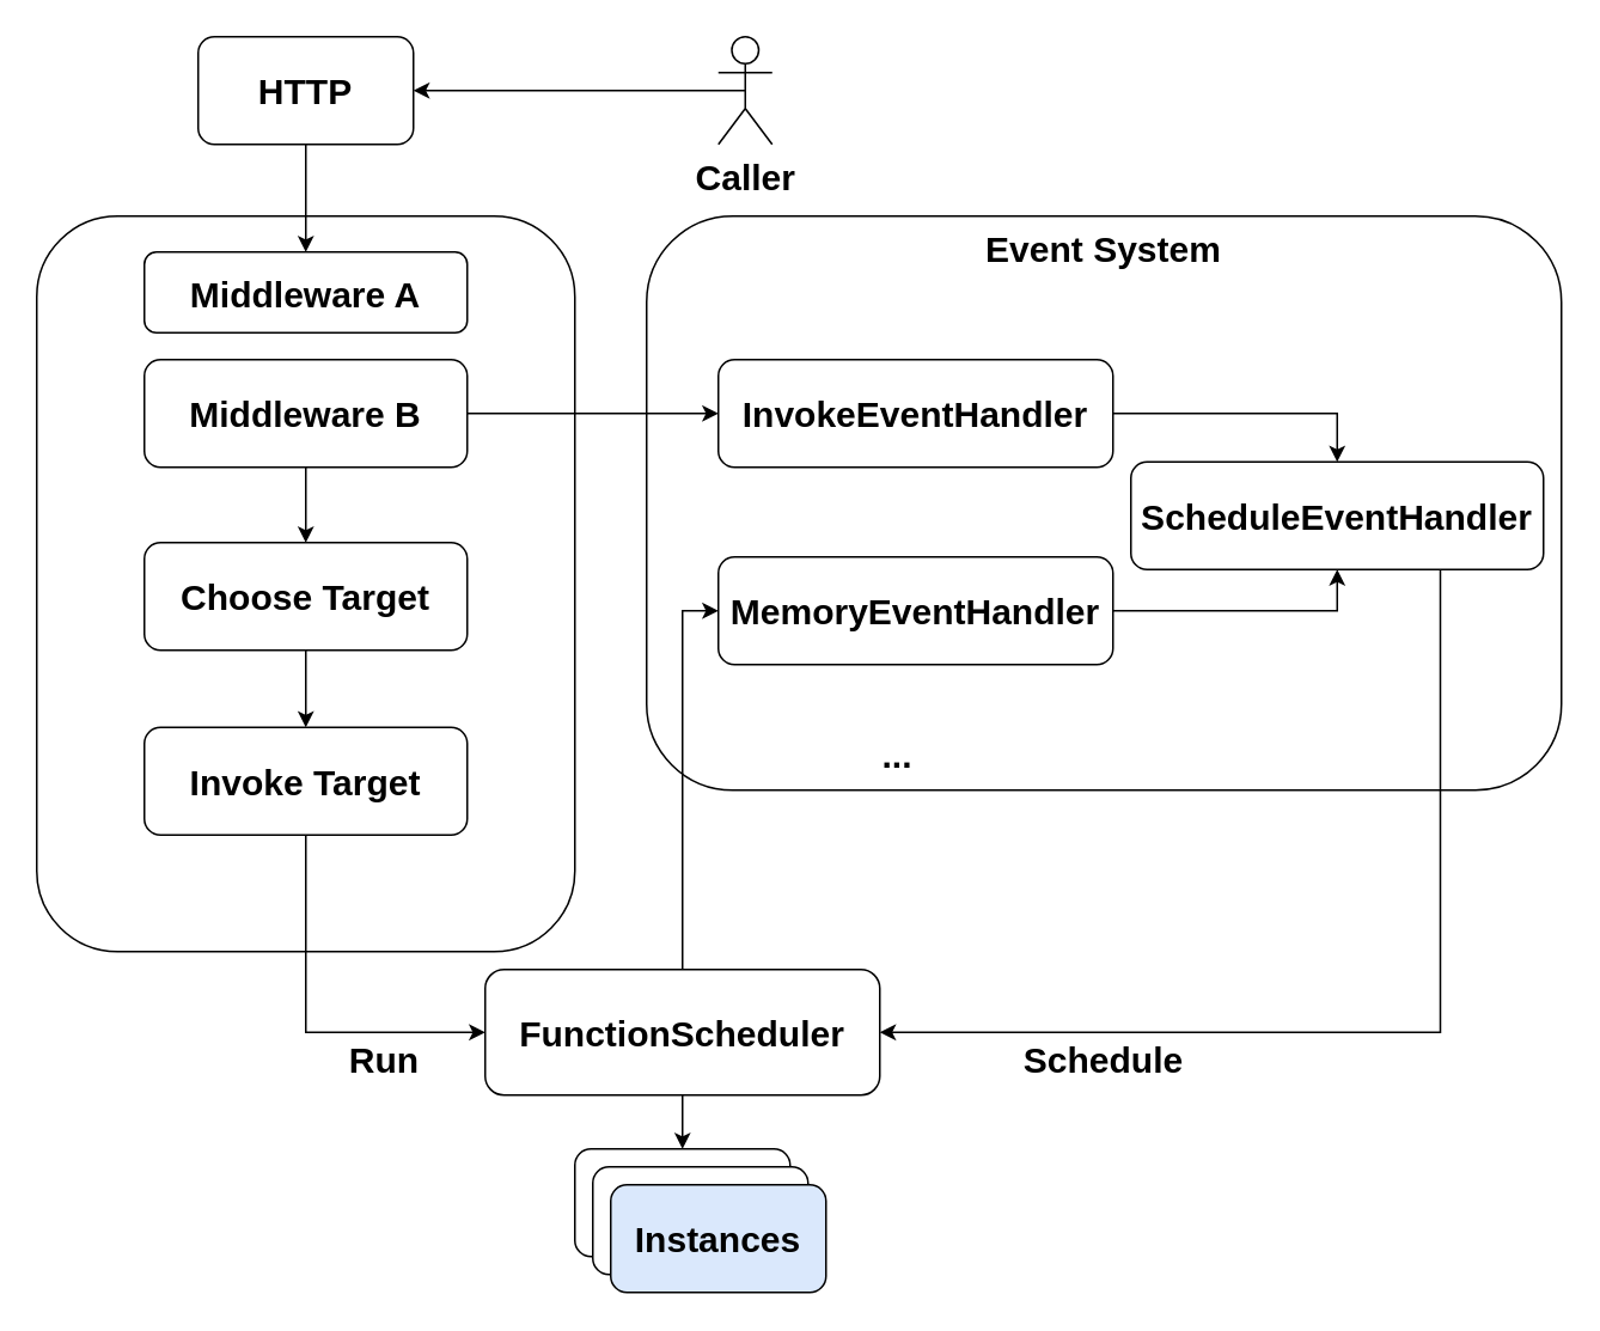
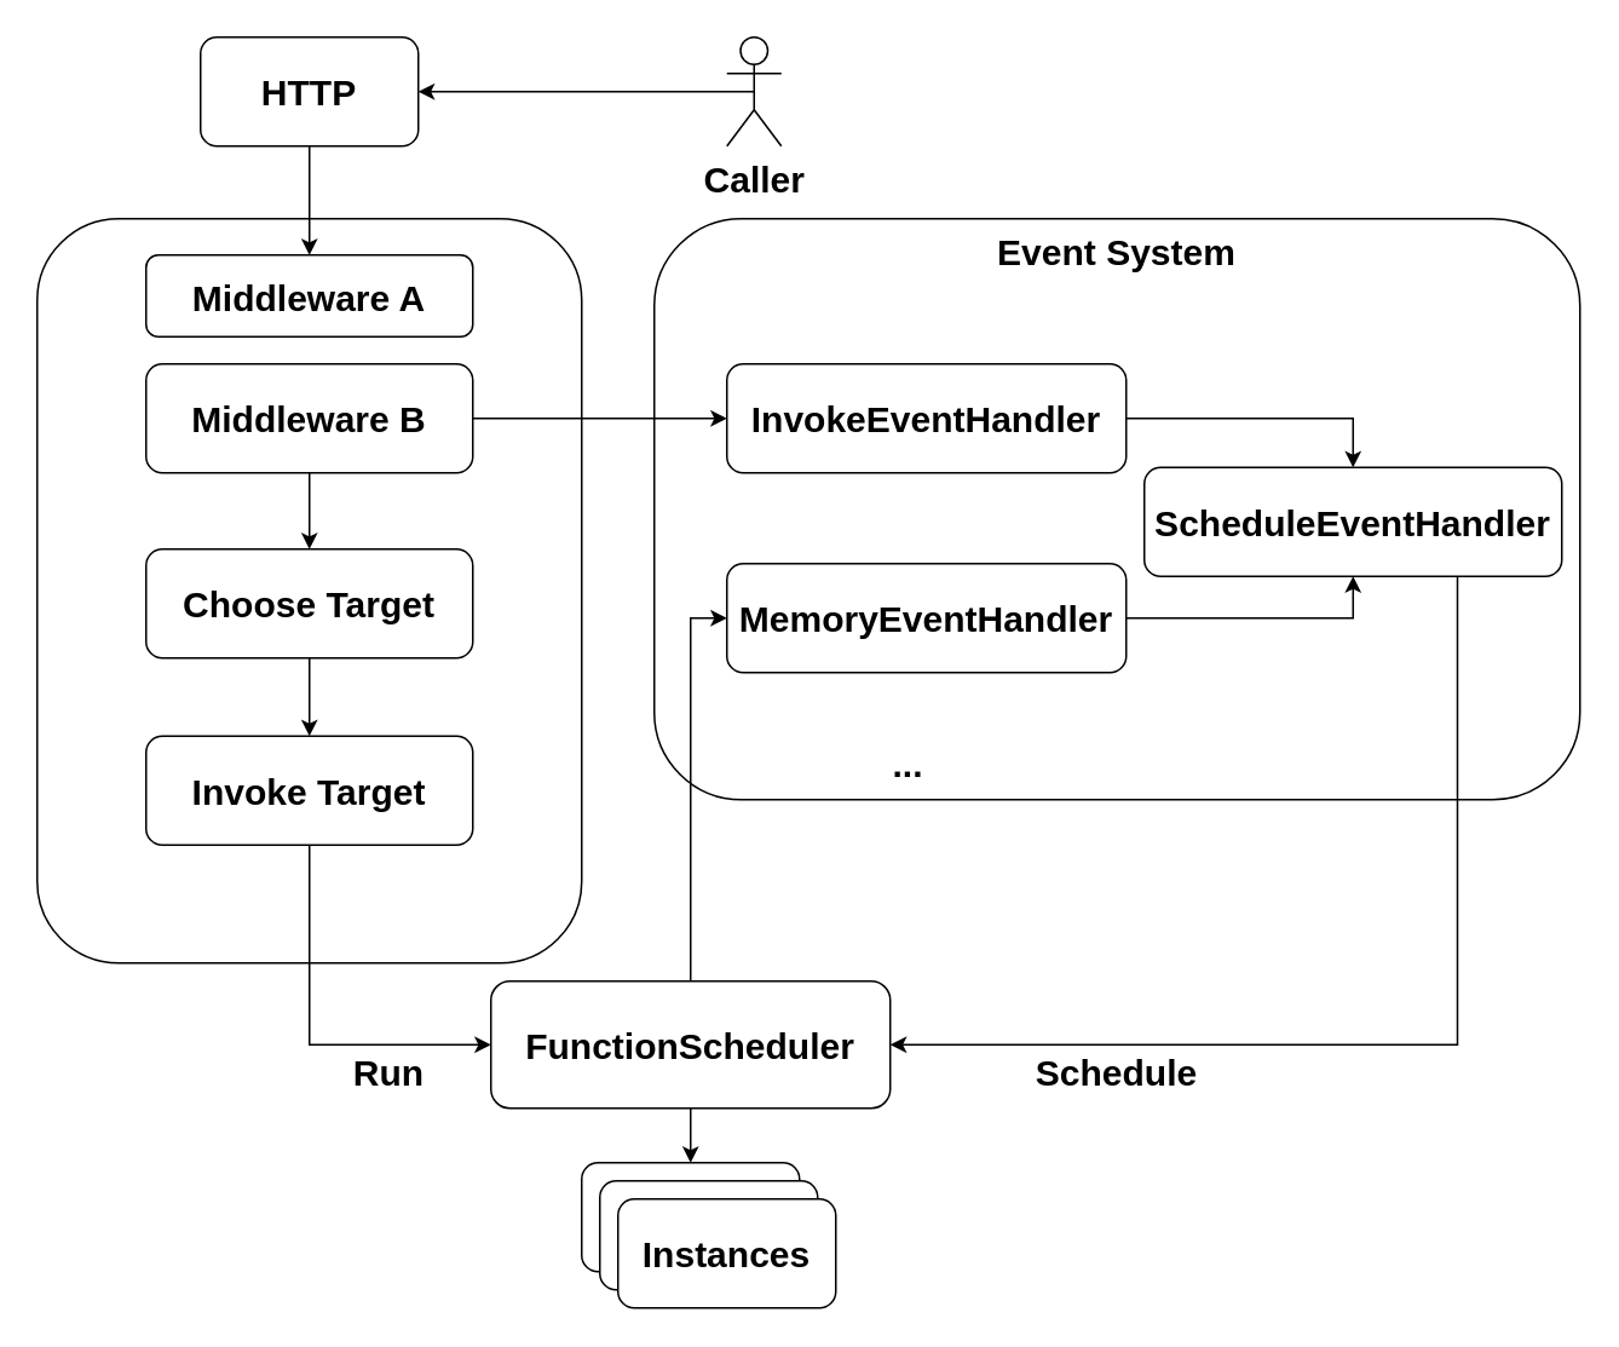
  <mxCell id="0" />
  <mxCell id="1" parent="0" />
  <mxCell id="2" value="" style="rounded=1;whiteSpace=wrap;html=1;" vertex="1" parent="1"><mxGeometry x="20" y="120" width="300" height="410" as="geometry" /></mxCell>
  <mxCell id="3" style="edgeStyle=orthogonalEdgeStyle;rounded=0;orthogonalLoop=1;jettySize=auto;html=1;exitX=0.5;exitY=1;exitDx=0;exitDy=0;entryX=0.5;entryY=0;entryDx=0;entryDy=0;fontSize=20;" edge="1" parent="1" source="4" target="34"><mxGeometry relative="1" as="geometry" /></mxCell>
  <mxCell id="4" value="HTTP" style="rounded=1;whiteSpace=wrap;html=1;fontStyle=1;fontSize=20;" vertex="1" parent="1"><mxGeometry x="110" y="20" width="120" height="60" as="geometry" /></mxCell>
  <mxCell id="5" style="edgeStyle=orthogonalEdgeStyle;rounded=0;orthogonalLoop=1;jettySize=auto;html=1;exitX=0.5;exitY=0.5;exitDx=0;exitDy=0;exitPerimeter=0;entryX=1;entryY=0.5;entryDx=0;entryDy=0;fontSize=20;" edge="1" parent="1" source="6" target="4"><mxGeometry relative="1" as="geometry" /></mxCell>
  <mxCell id="6" value="Caller" style="shape=umlActor;verticalLabelPosition=bottom;verticalAlign=top;html=1;outlineConnect=0;fontSize=20;fontStyle=1" vertex="1" parent="1"><mxGeometry x="400" y="20" width="30" height="60" as="geometry" /></mxCell>
  <mxCell id="7" style="edgeStyle=orthogonalEdgeStyle;rounded=0;orthogonalLoop=1;jettySize=auto;html=1;exitX=0.5;exitY=1;exitDx=0;exitDy=0;fontSize=20;" edge="1" parent="1" source="4" target="4"><mxGeometry relative="1" as="geometry" /></mxCell>
  <mxCell id="8" style="edgeStyle=orthogonalEdgeStyle;rounded=0;orthogonalLoop=1;jettySize=auto;html=1;exitX=0.5;exitY=1;exitDx=0;exitDy=0;entryX=0.5;entryY=0;entryDx=0;entryDy=0;fontSize=20;" edge="1" parent="1" source="9" target="11"><mxGeometry relative="1" as="geometry" /></mxCell>
  <mxCell id="9" value="Middleware B" style="rounded=1;whiteSpace=wrap;html=1;fontSize=20;fontStyle=1" vertex="1" parent="1"><mxGeometry x="80" y="200" width="180" height="60" as="geometry" /></mxCell>
  <mxCell id="10" style="edgeStyle=orthogonalEdgeStyle;rounded=0;orthogonalLoop=1;jettySize=auto;html=1;exitX=0.5;exitY=1;exitDx=0;exitDy=0;fontSize=20;" edge="1" parent="1" source="11" target="14"><mxGeometry relative="1" as="geometry" /></mxCell>
  <mxCell id="11" value="Choose Target" style="rounded=1;whiteSpace=wrap;html=1;fontSize=20;fontStyle=1" vertex="1" parent="1"><mxGeometry x="80" y="302" width="180" height="60" as="geometry" /></mxCell>
  <mxCell id="12" style="edgeStyle=orthogonalEdgeStyle;rounded=0;orthogonalLoop=1;jettySize=auto;html=1;exitX=0.5;exitY=1;exitDx=0;exitDy=0;fontSize=20;" edge="1" parent="1" source="11" target="11"><mxGeometry relative="1" as="geometry" /></mxCell>
  <mxCell id="13" style="edgeStyle=orthogonalEdgeStyle;rounded=0;orthogonalLoop=1;jettySize=auto;html=1;exitX=0.5;exitY=1;exitDx=0;exitDy=0;entryX=0;entryY=0.5;entryDx=0;entryDy=0;fontSize=20;" edge="1" parent="1" source="14" target="31"><mxGeometry relative="1" as="geometry" /></mxCell>
  <mxCell id="14" value="Invoke Target" style="rounded=1;whiteSpace=wrap;html=1;fontSize=20;fontStyle=1" vertex="1" parent="1"><mxGeometry x="80" y="405" width="180" height="60" as="geometry" /></mxCell>
  <mxCell id="15" style="edgeStyle=orthogonalEdgeStyle;rounded=0;orthogonalLoop=1;jettySize=auto;html=1;exitX=0.5;exitY=1;exitDx=0;exitDy=0;fontSize=20;" edge="1" parent="1" source="14" target="14"><mxGeometry relative="1" as="geometry" /></mxCell>
  <mxCell id="16" value="Event System" style="rounded=1;whiteSpace=wrap;html=1;fontSize=20;fontStyle=1;verticalAlign=top;align=center;" vertex="1" parent="1"><mxGeometry x="360" y="120" width="510" height="320" as="geometry" /></mxCell>
  <mxCell id="17" style="edgeStyle=orthogonalEdgeStyle;rounded=0;orthogonalLoop=1;jettySize=auto;html=1;exitX=1;exitY=0.5;exitDx=0;exitDy=0;entryX=0.5;entryY=0;entryDx=0;entryDy=0;fontSize=20;" edge="1" parent="1" source="18" target="28"><mxGeometry relative="1" as="geometry" /></mxCell>
  <mxCell id="18" value="InvokeEventHandler" style="rounded=1;whiteSpace=wrap;html=1;fontSize=20;fontStyle=1" vertex="1" parent="1"><mxGeometry x="400" y="200" width="220" height="60" as="geometry" /></mxCell>
  <mxCell id="19" style="edgeStyle=orthogonalEdgeStyle;rounded=0;orthogonalLoop=1;jettySize=auto;html=1;exitX=1;exitY=0.5;exitDx=0;exitDy=0;entryX=0.5;entryY=1;entryDx=0;entryDy=0;fontSize=20;" edge="1" parent="1" source="20" target="28"><mxGeometry relative="1" as="geometry" /></mxCell>
  <mxCell id="20" value="MemoryEventHandler" style="rounded=1;whiteSpace=wrap;html=1;fontSize=20;fontStyle=1" vertex="1" parent="1"><mxGeometry x="400" y="310" width="220" height="60" as="geometry" /></mxCell>
  <mxCell id="21" value="" style="group" vertex="1" connectable="0" parent="1"><mxGeometry x="320" y="640" width="140" height="80" as="geometry" /></mxCell>
  <mxCell id="22" value="" style="rounded=1;whiteSpace=wrap;html=1;fontSize=20;align=center;" vertex="1" parent="21"><mxGeometry width="120" height="60" as="geometry" /></mxCell>
  <mxCell id="23" value="" style="rounded=1;whiteSpace=wrap;html=1;fontSize=20;align=center;" vertex="1" parent="21"><mxGeometry x="10" y="10" width="120" height="60" as="geometry" /></mxCell>
- <mxCell id="24" value="Instances" style="rounded=1;whiteSpace=wrap;html=1;fontSize=20;align=center;fontStyle=1;fillColor=#dae8fc;" vertex="1" parent="21"><mxGeometry x="20" y="20" width="120" height="60" as="geometry" /></mxCell>
+ <mxCell id="24" value="Instances" style="rounded=1;whiteSpace=wrap;html=1;fontSize=20;align=center;fontStyle=1" vertex="1" parent="21"><mxGeometry x="20" y="20" width="120" height="60" as="geometry" /></mxCell>
  <mxCell id="25" value="..." style="text;html=1;strokeColor=none;fillColor=none;align=center;verticalAlign=middle;whiteSpace=wrap;rounded=0;fontSize=20;fontStyle=1" vertex="1" parent="1"><mxGeometry x="480" y="410" width="40" height="20" as="geometry" /></mxCell>
  <mxCell id="26" style="edgeStyle=orthogonalEdgeStyle;rounded=0;orthogonalLoop=1;jettySize=auto;html=1;exitX=1;exitY=0.5;exitDx=0;exitDy=0;fontSize=20;" edge="1" parent="1" source="9" target="18"><mxGeometry relative="1" as="geometry" /></mxCell>
  <mxCell id="27" style="edgeStyle=orthogonalEdgeStyle;rounded=0;orthogonalLoop=1;jettySize=auto;html=1;exitX=0.75;exitY=1;exitDx=0;exitDy=0;entryX=1;entryY=0.5;entryDx=0;entryDy=0;fontSize=20;" edge="1" parent="1" source="28" target="31"><mxGeometry relative="1" as="geometry" /></mxCell>
  <mxCell id="28" value="ScheduleEventHandler" style="rounded=1;whiteSpace=wrap;html=1;fontSize=20;align=center;fontStyle=1" vertex="1" parent="1"><mxGeometry x="630" y="257" width="230" height="60" as="geometry" /></mxCell>
  <mxCell id="29" style="edgeStyle=orthogonalEdgeStyle;rounded=0;orthogonalLoop=1;jettySize=auto;html=1;exitX=0.5;exitY=1;exitDx=0;exitDy=0;entryX=0.5;entryY=0;entryDx=0;entryDy=0;fontSize=20;" edge="1" parent="1" source="31" target="22"><mxGeometry relative="1" as="geometry" /></mxCell>
  <mxCell id="30" style="edgeStyle=orthogonalEdgeStyle;rounded=0;orthogonalLoop=1;jettySize=auto;html=1;exitX=0.5;exitY=0;exitDx=0;exitDy=0;entryX=0;entryY=0.5;entryDx=0;entryDy=0;fontSize=20;" edge="1" parent="1" source="31" target="20"><mxGeometry relative="1" as="geometry" /></mxCell>
  <mxCell id="31" value="FunctionScheduler" style="rounded=1;whiteSpace=wrap;html=1;fontSize=20;align=center;fontStyle=1" vertex="1" parent="1"><mxGeometry x="270" y="540" width="220" height="70" as="geometry" /></mxCell>
  <mxCell id="32" value="Run" style="text;html=1;strokeColor=none;fillColor=none;align=center;verticalAlign=middle;whiteSpace=wrap;rounded=0;fontSize=20;fontStyle=1" vertex="1" parent="1"><mxGeometry x="179" y="580" width="70" height="20" as="geometry" /></mxCell>
  <mxCell id="33" value="Schedule" style="text;html=1;strokeColor=none;fillColor=none;align=center;verticalAlign=middle;whiteSpace=wrap;rounded=0;fontSize=20;fontStyle=1" vertex="1" parent="1"><mxGeometry x="565" y="580" width="100" height="20" as="geometry" /></mxCell>
  <mxCell id="34" value="Middleware A" style="rounded=1;whiteSpace=wrap;html=1;fontSize=20;fontStyle=1" vertex="1" parent="1"><mxGeometry x="80" y="140" width="180" height="45" as="geometry" /></mxCell>
